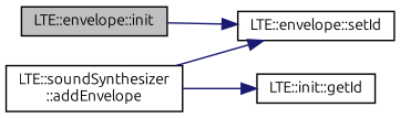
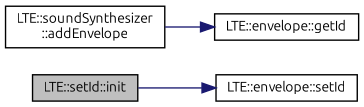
  digraph {
    fontname=Ubuntu
    rankdir=LR
    node [color=black fillcolor=white fontname=Ubuntu fontsize=10 shape=record style=filled]
    edge [color=midnightblue fontname=Ubuntu fontsize=10 labelfontname=Helvetica labelfontsize=10 style=solid]
-   n1 [fillcolor=grey75 fontcolor=black height=0.2 label="LTE::envelope::init" width=0.4]
+   n1 [fillcolor=grey75 fontcolor=black height=0.2 label="LTE::setId::init" width=0.4]
    n2 [height=0.2 label="LTE::envelope::setId" width=0.4]
    n3 [height=0.2 label="LTE::soundSynthesizer\l::addEnvelope" width=0.4]
-   n4 [height=0.2 label="LTE::init::getId" width=0.4]
+   n4 [height=0.2 label="LTE::envelope::getId" width=0.4]
    n1 -> n2
-   n3 -> n2
    n3 -> n4
  }
